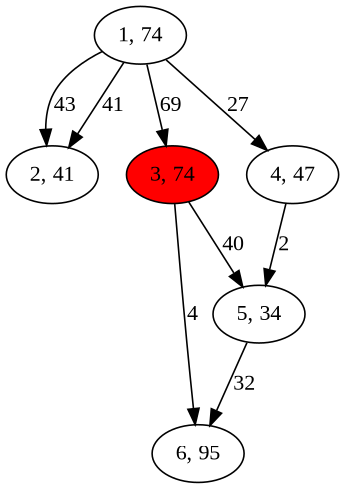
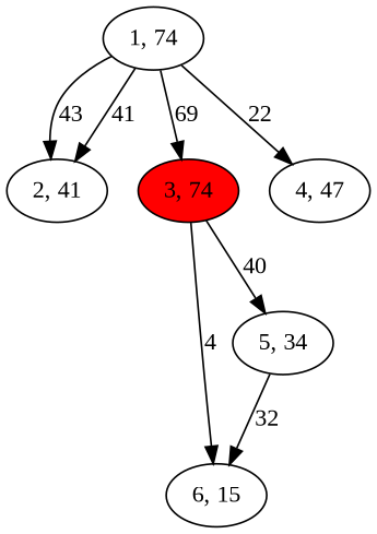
  digraph {
    fontname="Liberation Serif"
    node [fontname="Liberation Serif"]
    edge [fontname="Liberation Serif"]
    n1 [label="1, 74"]
    n2 [label="2, 41"]
    n3 [fillcolor=red label="3, 74" style=filled]
    n4 [label="4, 47"]
    n5 [label="5, 34"]
-   n6 [label="6, 95"]
+   n6 [label="6, 15"]
    n1 -> n2 [label=43]
    n1 -> n2 [label=41]
    n1 -> n3 [label=69]
-   n1 -> n4 [label=27]
+   n1 -> n4 [label=22]
    n3 -> n5 [label=40]
    n3 -> n6 [label=4]
-   n4 -> n5 [label=2]
    n5 -> n6 [label=32]
  }
